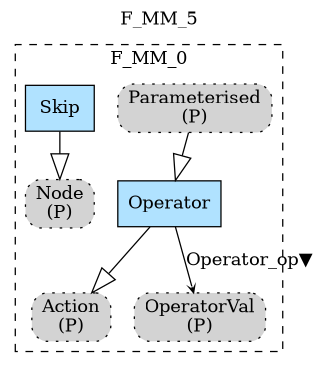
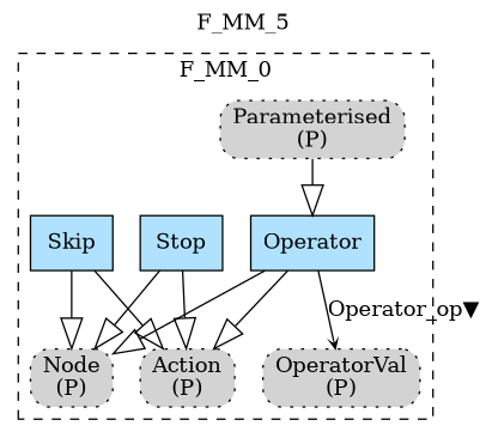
  digraph {
    fontname="DejaVu Serif"
    label=F_MM_5
    labelfontsize=12
    labelloc=tl
    node [fillcolor=lightgray fontname="DejaVu Serif" shape=box style="rounded,filled,dotted"]
    edge [arrowhead=onormal arrowsize=2.0 fontname="DejaVu Serif"]
    n1 [label=<Node<br/>(P)>]
    n2 [label=<Parameterised<br/>(P)>]
+   n3 [fillcolor=lightskyblue1 label=Stop shape=record style=filled]
    n4 [label=<Action<br/>(P)>]
    n5 [fillcolor=lightskyblue1 label=Skip shape=record style=filled]
    n6 [fillcolor=lightskyblue1 label=Operator shape=record style=filled]
    n7 [label=<OperatorVal<br/>(P)>]
    subgraph cluster_1 {
      label=F_MM_0
      style=dashed
      n1
      n2
+     n3
      n4
      n5
      n6
      n7
    }
    n2 -> n6
+   n3 -> n1
+   n3 -> n4
    n5 -> n1
+   n5 -> n4
+   n6 -> n1
    n6 -> n4
    n6 -> n7 [arrowhead=vee arrowsize=.5 label="Operator_op▼"]
  }
